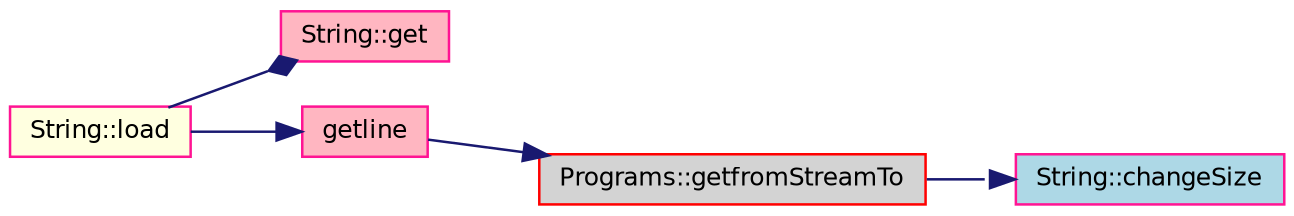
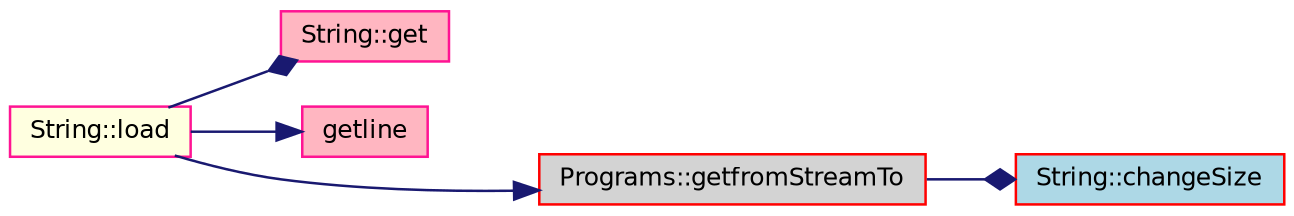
  digraph {
    rankdir=LR
    node [color=deeppink fillcolor=lightpink fontname=Helvetica fontsize=10 shape=record style=filled]
    edge [arrowhead=diamond color=midnightblue fontname=Helvetica fontsize=10 labelfontname=Helvetica labelfontsize=10 style=solid]
    n1 [fillcolor=lightyellow fontcolor=black height=0.2 label="String::load" width=0.4]
    n2 [height=0.2 label="String::get" width=0.4]
    n3 [height=0.2 label=getline width=0.4]
    n4 [color=red fillcolor=lightgrey height=0.2 label="Programs::getfromStreamTo" width=0.4]
-   n5 [fillcolor=lightblue height=0.2 label="String::changeSize" width=0.4]
+   n5 [color=red fillcolor=lightblue height=0.2 label="String::changeSize" width=0.4]
    n1 -> n2
    n1 -> n3 [arrowhead=normal]
-   n3 -> n4 [arrowhead=normal]
-   n4 -> n5 [arrowhead=normal]
+   n1 -> n4 [arrowhead=normal]
+   n4 -> n5
  }
